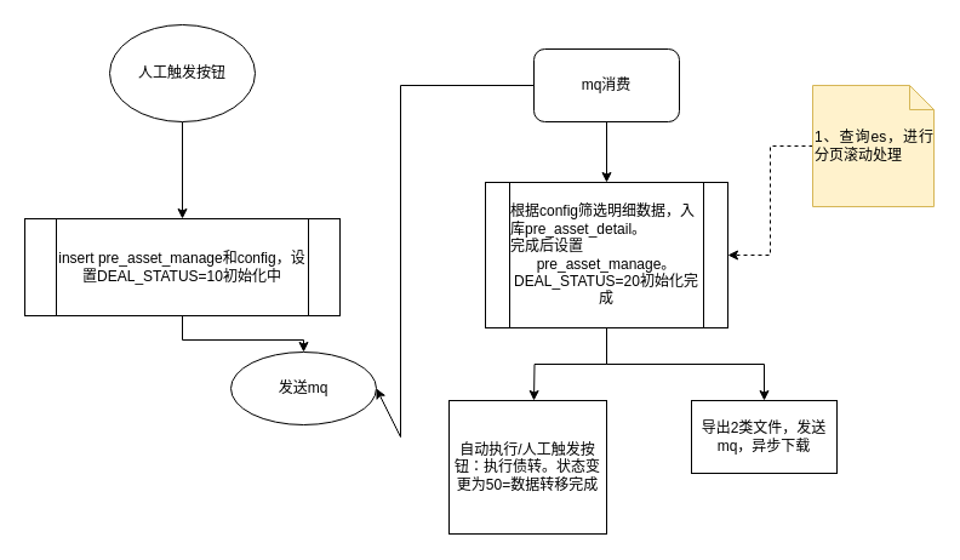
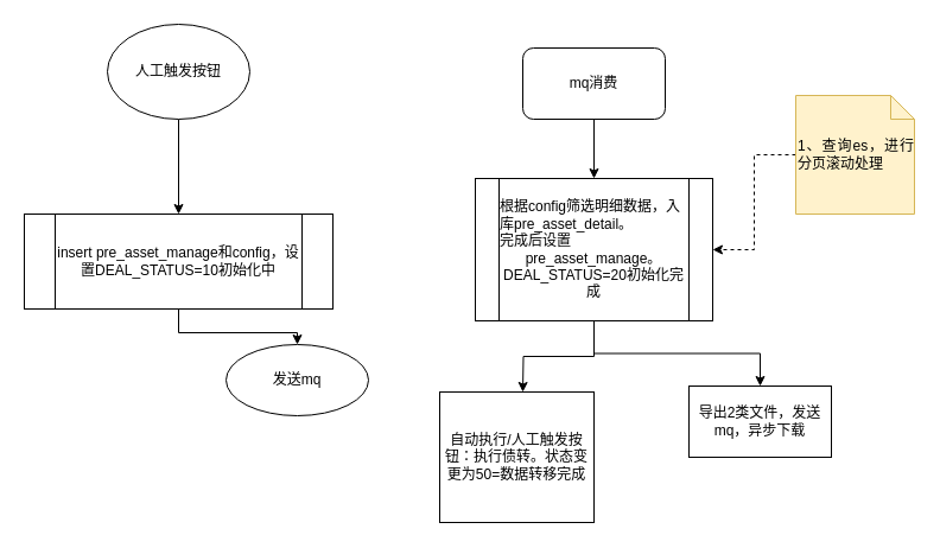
  <mxCell id="0" />
  <mxCell id="1" parent="0" />
  <mxCell id="2" value="" style="edgeStyle=orthogonalEdgeStyle;rounded=0;orthogonalLoop=1;jettySize=auto;html=1;" edge="1" parent="1" source="3" target="5"><mxGeometry relative="1" as="geometry" /></mxCell>
  <mxCell id="3" value="人工触发按钮" style="ellipse;whiteSpace=wrap;html=1;" vertex="1" parent="1"><mxGeometry x="90" y="20" width="120" height="80" as="geometry" /></mxCell>
  <mxCell id="4" value="" style="edgeStyle=orthogonalEdgeStyle;rounded=0;orthogonalLoop=1;jettySize=auto;html=1;" edge="1" parent="1" source="5" target="6"><mxGeometry relative="1" as="geometry" /></mxCell>
  <mxCell id="5" value="insert&amp;nbsp;pre_asset_manage和config，设置DEAL_STATUS=10初始化中" style="shape=process;whiteSpace=wrap;html=1;backgroundOutline=1;" vertex="1" parent="1"><mxGeometry x="20" y="180" width="260" height="80" as="geometry" /></mxCell>
  <mxCell id="6" value="发送mq" style="ellipse;whiteSpace=wrap;html=1;" vertex="1" parent="1"><mxGeometry x="190" y="290" width="120" height="60" as="geometry" /></mxCell>
- <mxCell id="7" value="" style="endArrow=classic;html=1;rounded=0;entryX=1;entryY=0.5;entryDx=0;entryDy=0;exitX=0;exitY=0.5;exitDx=0;exitDy=0;" edge="1" parent="1" source="9" target="6"><mxGeometry width="50" height="50" relative="1" as="geometry"><mxPoint x="320" y="360" as="sourcePoint" /><mxPoint x="330" y="410" as="targetPoint" /><Array as="points"><mxPoint x="330" y="70" /><mxPoint x="330" y="360" /></Array></mxGeometry></mxCell>
  <mxCell id="8" value="" style="edgeStyle=orthogonalEdgeStyle;rounded=0;orthogonalLoop=1;jettySize=auto;html=1;" edge="1" parent="1" source="9" target="12"><mxGeometry relative="1" as="geometry" /></mxCell>
  <mxCell id="9" value="mq消费" style="whiteSpace=wrap;html=1;rounded=1;" vertex="1" parent="1"><mxGeometry x="440" y="40" width="120" height="60" as="geometry" /></mxCell>
  <mxCell id="10" value="" style="edgeStyle=orthogonalEdgeStyle;rounded=0;orthogonalLoop=1;jettySize=auto;html=1;" edge="1" parent="1" source="12" target="15"><mxGeometry relative="1" as="geometry" /></mxCell>
  <mxCell id="11" value="" style="edgeStyle=orthogonalEdgeStyle;rounded=0;orthogonalLoop=1;jettySize=auto;html=1;" edge="1" parent="1" source="12"><mxGeometry relative="1" as="geometry"><mxPoint x="440" y="330" as="targetPoint" /></mxGeometry></mxCell>
  <mxCell id="12" value="&lt;div style=&quot;text-align: left&quot;&gt;&lt;span&gt;根据config筛选明细数据，入库pre_asset_detail。&lt;/span&gt;&lt;/div&gt;&lt;div style=&quot;text-align: left&quot;&gt;&lt;span&gt;完成后设置&lt;/span&gt;&lt;/div&gt;pre_asset_manage。DEAL_STATUS=20初始化完成" style="shape=process;whiteSpace=wrap;html=1;backgroundOutline=1;rounded=0;" vertex="1" parent="1"><mxGeometry x="400" y="150" width="200" height="120" as="geometry" /></mxCell>
  <mxCell id="13" style="edgeStyle=orthogonalEdgeStyle;rounded=0;orthogonalLoop=1;jettySize=auto;html=1;entryX=1;entryY=0.5;entryDx=0;entryDy=0;dashed=1;" edge="1" parent="1" source="14" target="12"><mxGeometry relative="1" as="geometry" /></mxCell>
- <mxCell id="14" value="&lt;div style=&quot;text-align: justify&quot;&gt;&lt;span&gt;1、查询es，进行分页滚动处理&lt;/span&gt;&lt;/div&gt;" style="shape=note;size=20;whiteSpace=wrap;html=1;fillColor=#fff2cc;strokeColor=#d6b656;align=left;" vertex="1" parent="1"><mxGeometry x="670" y="70" width="100" height="100" as="geometry" /></mxCell>
- <mxCell id="15" value="导出2类文件，发送mq，异步下载" style="whiteSpace=wrap;html=1;rounded=0;" vertex="1" parent="1"><mxGeometry x="570" y="330" width="120" height="60" as="geometry" /></mxCell>
+ <mxCell id="14" value="&lt;div style=&quot;text-align: justify&quot;&gt;&lt;span&gt;1、查询es，进行分页滚动处理&lt;/span&gt;&lt;/div&gt;" style="shape=note;size=20;whiteSpace=wrap;html=1;fillColor=#fff2cc;strokeColor=#d6b656;align=left;" vertex="1" parent="1"><mxGeometry x="670" y="80" width="100" height="100" as="geometry" /></mxCell>
+ <mxCell id="15" value="导出2类文件，发送mq，异步下载" style="whiteSpace=wrap;html=1;rounded=0;" vertex="1" parent="1"><mxGeometry x="580" y="325" width="120" height="60" as="geometry" /></mxCell>
  <mxCell id="16" value="自动执行/人工触发按钮：执行债转。状态变更为50=数据转移完成" style="whiteSpace=wrap;html=1;rounded=0;" vertex="1" parent="1"><mxGeometry x="370" y="330" width="130" height="110" as="geometry" /></mxCell>
